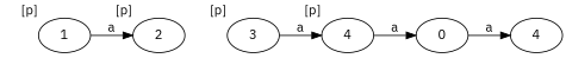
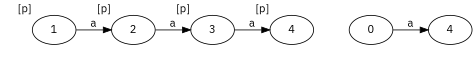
  digraph {
    fontname="IBM Plex Sans"
    rankdir=LR
    node [fontname="IBM Plex Sans" xlabel="[p]"]
    edge [fontname="IBM Plex Sans"]
    1
    2
    3
    4
    n5 [label=0 xlabel=""]
    n6 [label=4 xlabel=""]
    1 -> 2 [label=a]
+   2 -> 3 [label=a]
    3 -> 4 [label=a]
-   4 -> n5 [label=a]
    n5 -> n6 [label=a]
  }
